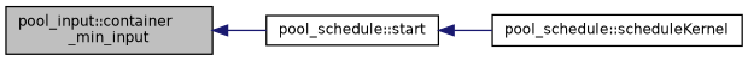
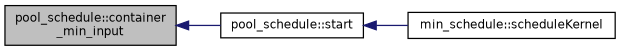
  digraph {
    rankdir=LR
    node [color=black fontname=Helvetica fontsize=10 shape=record]
    edge [color=midnightblue dir=back fontname=Helvetica fontsize=10 labelfontname=Helvetica labelfontsize=10 style=solid]
-   n1 [fillcolor=grey75 fontcolor=black height=0.2 label="pool_input::container\l_min_input" style=filled width=0.4]
+   n1 [fillcolor=grey75 fontcolor=black height=0.2 label="pool_schedule::container\l_min_input" style=filled width=0.4]
    n2 [height=0.2 label="pool_schedule::start" width=0.4]
-   n3 [height=0.2 label="pool_schedule::scheduleKernel" width=0.4]
+   n3 [height=0.2 label="min_schedule::scheduleKernel" width=0.4]
    n1 -> n2
    n2 -> n3
  }
